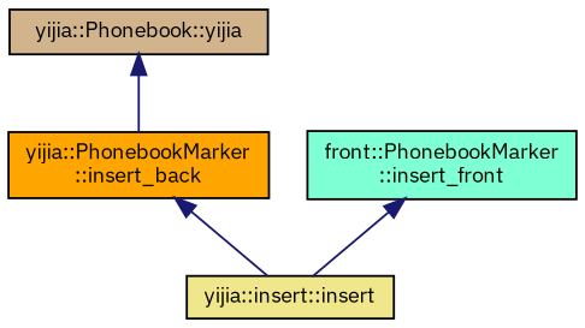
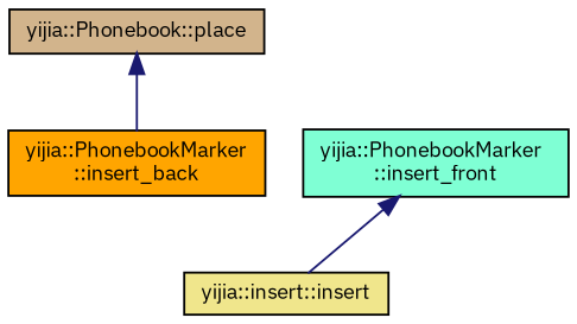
  digraph {
    fontname="IBM Plex Sans"
    rankdir=TB
    node [color=black fontname="IBM Plex Sans" fontsize=10 shape=record style=filled]
    edge [color=midnightblue dir=back fontname="IBM Plex Sans" fontsize=10 labelfontname=Helvetica labelfontsize=10 style=solid]
-   n1 [fillcolor=tan fontcolor=black height=0.2 label="yijia::Phonebook::yijia" width=0.4]
+   n1 [fillcolor=tan fontcolor=black height=0.2 label="yijia::Phonebook::place" width=0.4]
    n2 [fillcolor=orange height=0.2 label="yijia::PhonebookMarker\l::insert_back" width=0.4]
    n3 [fillcolor=khaki height=0.2 label="yijia::insert::insert" width=0.4]
-   n4 [fillcolor=aquamarine height=0.2 label="front::PhonebookMarker\l::insert_front" width=0.4]
+   n4 [fillcolor=aquamarine height=0.2 label="yijia::PhonebookMarker\l::insert_front" width=0.4]
    n1 -> n2
-   n2 -> n3
    n4 -> n3
  }
